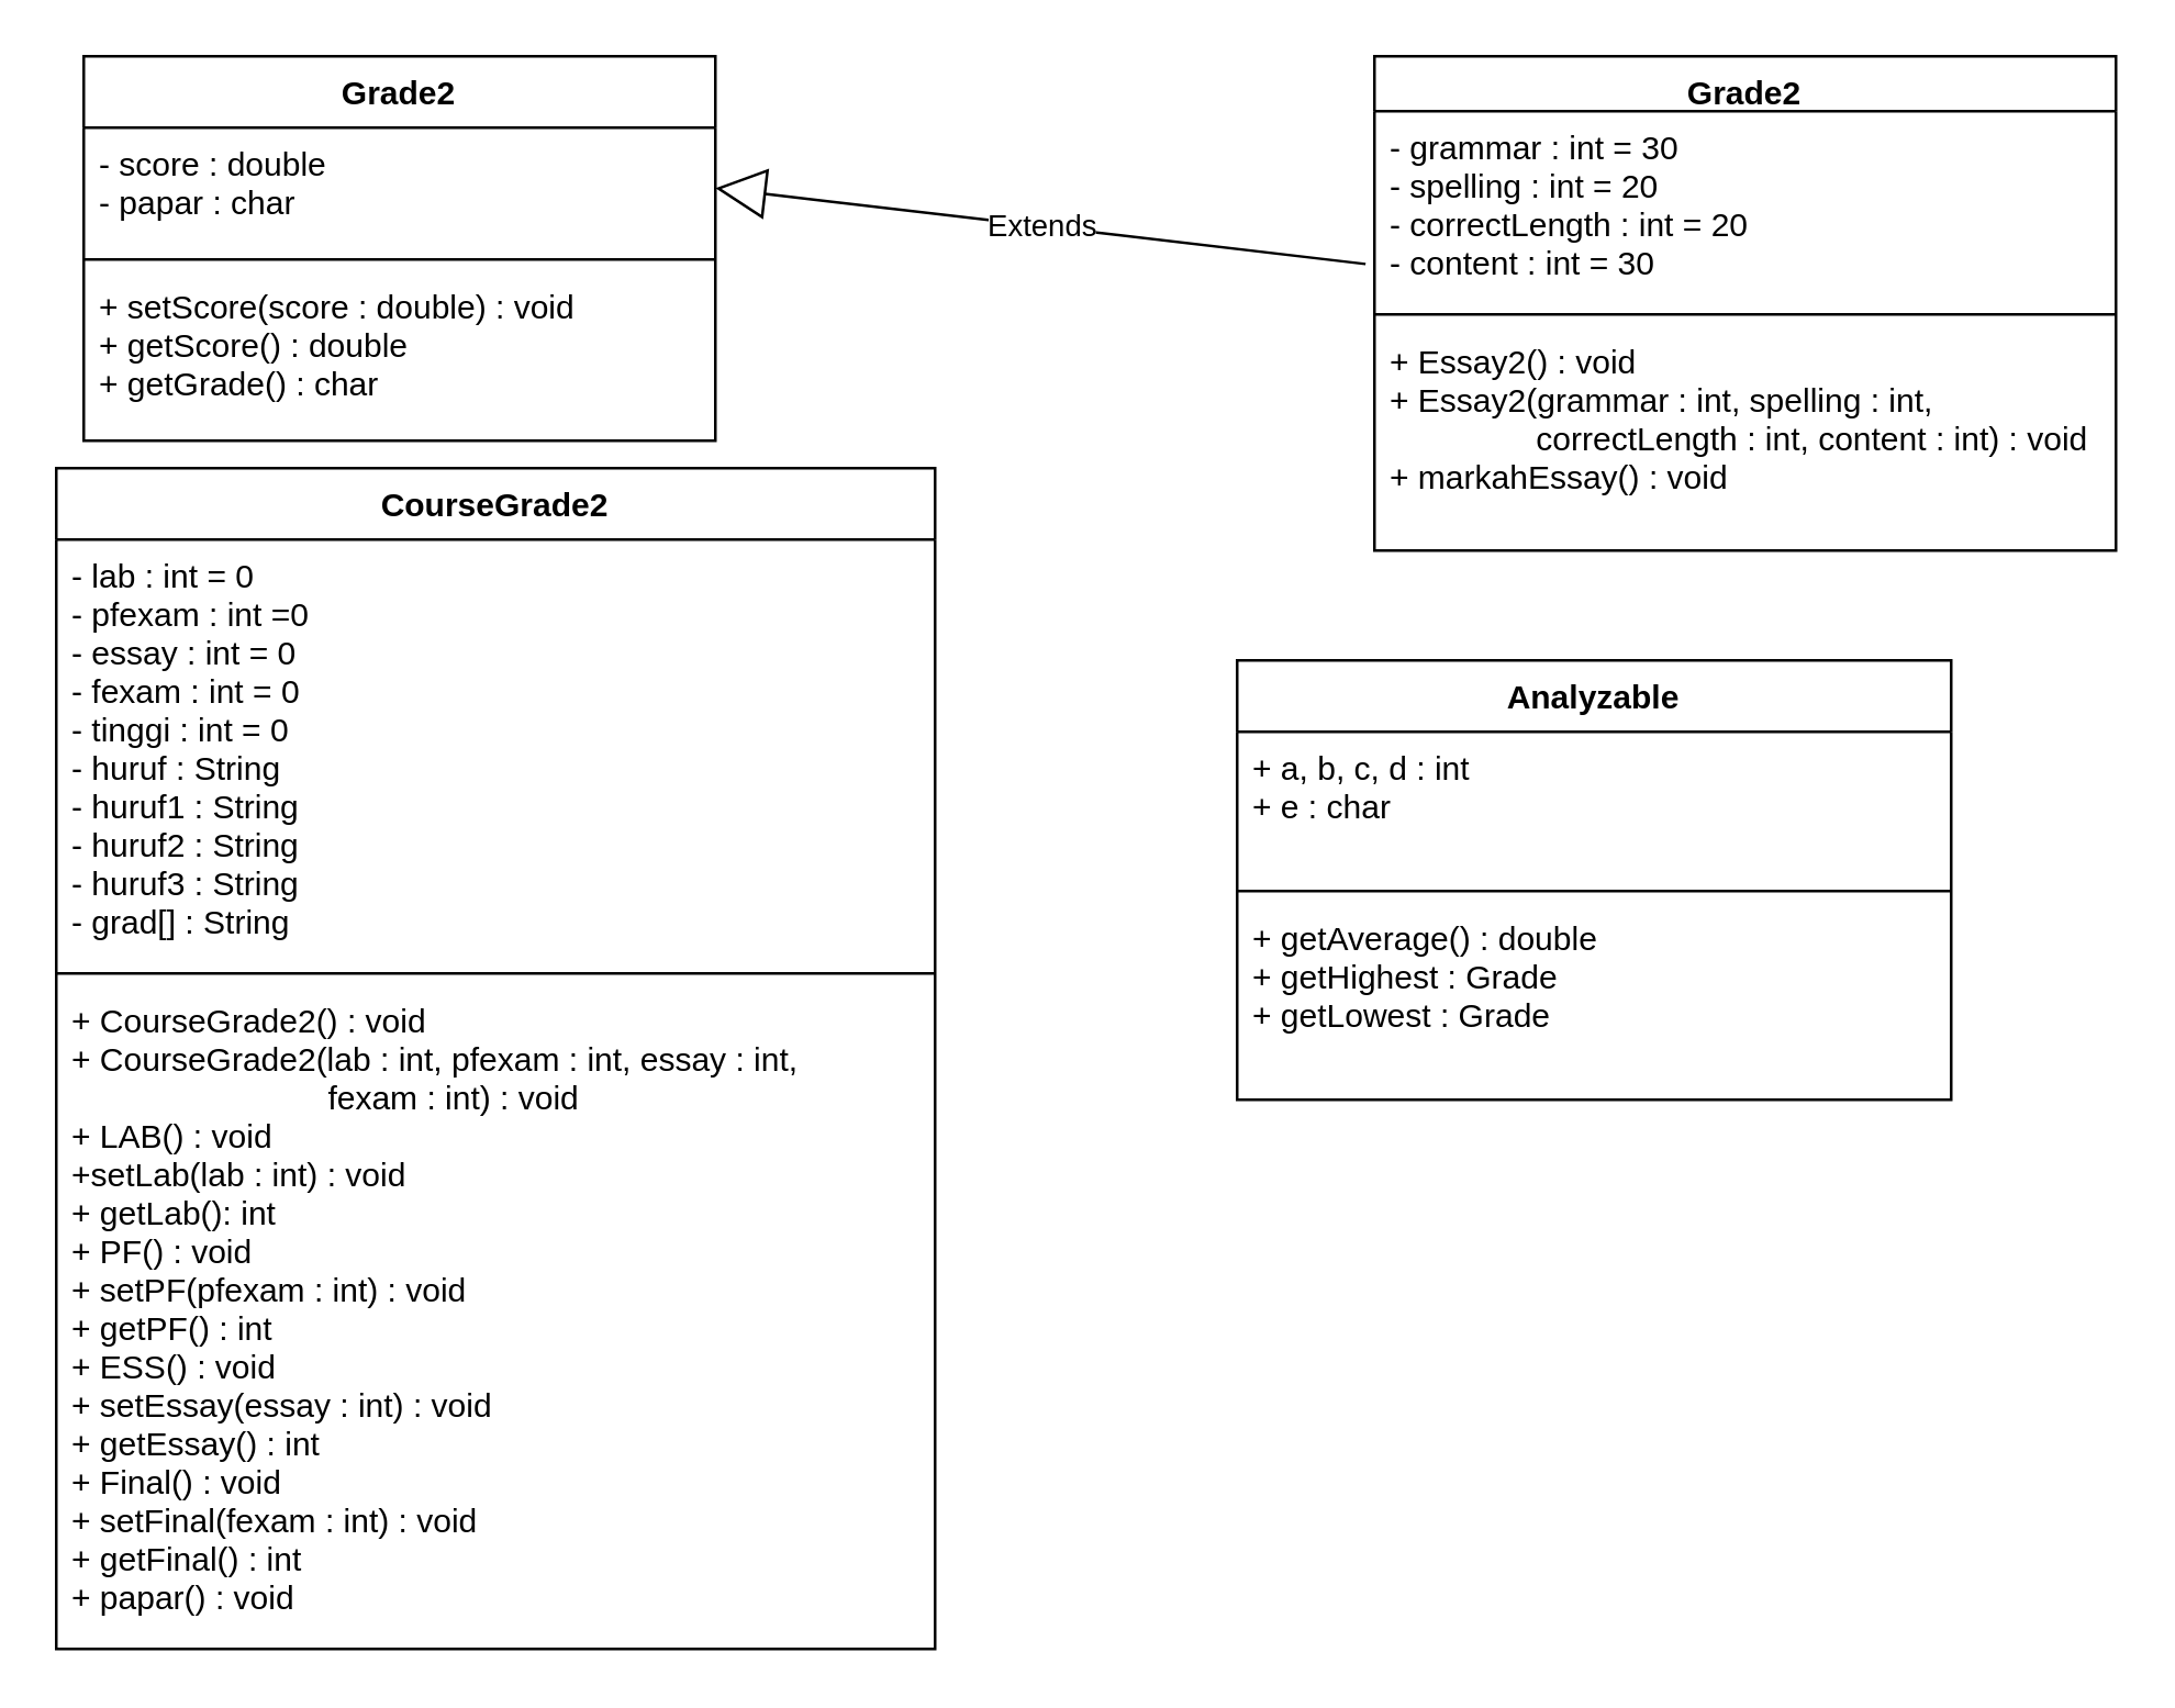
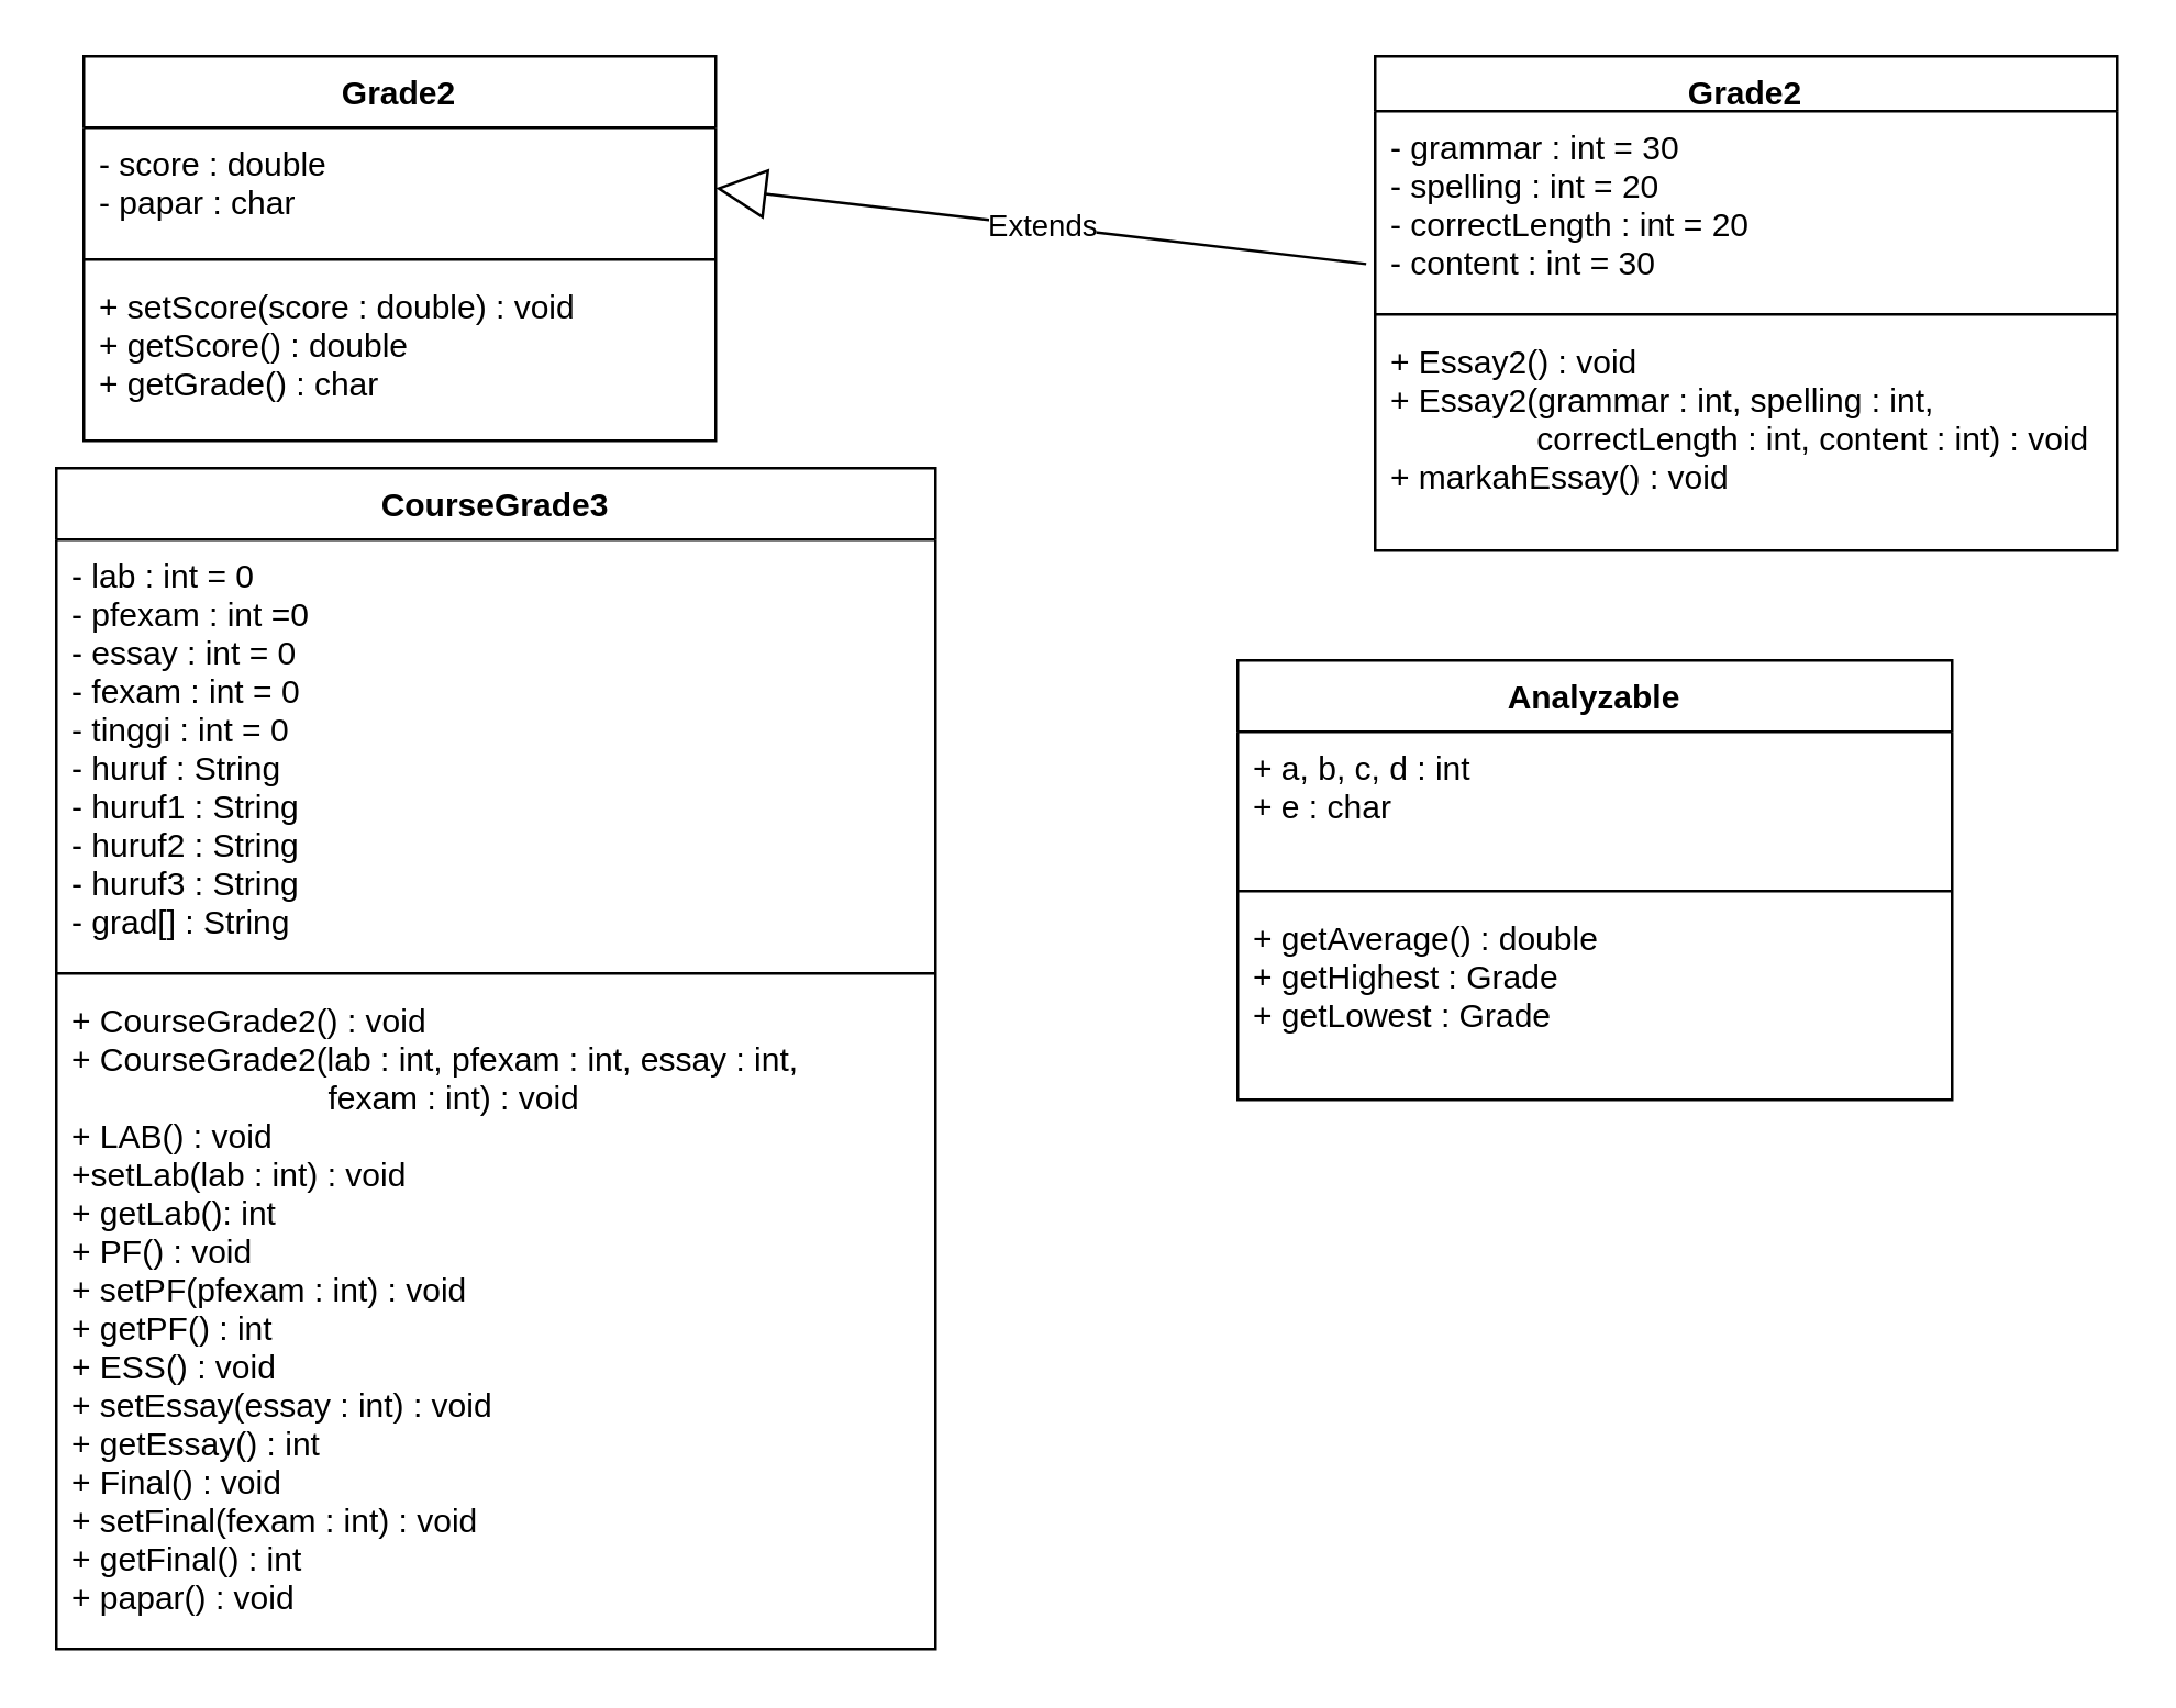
  <mxCell id="0" />
  <mxCell id="1" parent="0" />
  <mxCell id="2" value="Grade2" style="swimlane;fontStyle=1;align=center;verticalAlign=top;childLayout=stackLayout;horizontal=1;startSize=26;horizontalStack=0;resizeParent=1;resizeParentMax=0;resizeLast=0;collapsible=1;marginBottom=0;" parent="1" vertex="1"><mxGeometry x="30" y="20" width="230" height="140" as="geometry" /></mxCell>
  <mxCell id="3" value="- score : double&#10;- papar : char&#10;" style="text;strokeColor=none;fillColor=none;align=left;verticalAlign=top;spacingLeft=4;spacingRight=4;overflow=hidden;rotatable=0;points=[[0,0.5],[1,0.5]];portConstraint=eastwest;" parent="2" vertex="1"><mxGeometry y="26" width="230" height="44" as="geometry" /></mxCell>
  <mxCell id="4" value="" style="line;strokeWidth=1;fillColor=none;align=left;verticalAlign=middle;spacingTop=-1;spacingLeft=3;spacingRight=3;rotatable=0;labelPosition=right;points=[];portConstraint=eastwest;" parent="2" vertex="1"><mxGeometry y="70" width="230" height="8" as="geometry" /></mxCell>
  <mxCell id="5" value="+ setScore(score : double) : void&#10;+ getScore() : double&#10;+ getGrade() : char" style="text;strokeColor=none;fillColor=none;align=left;verticalAlign=top;spacingLeft=4;spacingRight=4;overflow=hidden;rotatable=0;points=[[0,0.5],[1,0.5]];portConstraint=eastwest;" parent="2" vertex="1"><mxGeometry y="78" width="230" height="62" as="geometry" /></mxCell>
  <mxCell id="6" value="Grade2" style="swimlane;fontStyle=1;align=center;verticalAlign=top;childLayout=stackLayout;horizontal=1;startSize=20;horizontalStack=0;resizeParent=1;resizeParentMax=0;resizeLast=0;collapsible=1;marginBottom=0;" parent="1" vertex="1"><mxGeometry x="500" y="20" width="270" height="180" as="geometry" /></mxCell>
  <mxCell id="7" value="- grammar : int = 30&#10;- spelling : int = 20&#10;- correctLength : int = 20&#10;- content : int = 30" style="text;strokeColor=none;fillColor=none;align=left;verticalAlign=top;spacingLeft=4;spacingRight=4;overflow=hidden;rotatable=0;points=[[0,0.5],[1,0.5]];portConstraint=eastwest;" parent="6" vertex="1"><mxGeometry y="20" width="270" height="70" as="geometry" /></mxCell>
  <mxCell id="8" value="" style="line;strokeWidth=1;fillColor=none;align=left;verticalAlign=middle;spacingTop=-1;spacingLeft=3;spacingRight=3;rotatable=0;labelPosition=right;points=[];portConstraint=eastwest;" parent="6" vertex="1"><mxGeometry y="90" width="270" height="8" as="geometry" /></mxCell>
  <mxCell id="9" value="+ Essay2() : void&#10;+ Essay2(grammar : int, spelling : int, &#10;                correctLength : int, content : int) : void&#10;+ markahEssay() : void" style="text;strokeColor=none;fillColor=none;align=left;verticalAlign=top;spacingLeft=4;spacingRight=4;overflow=hidden;rotatable=0;points=[[0,0.5],[1,0.5]];portConstraint=eastwest;" parent="6" vertex="1"><mxGeometry y="98" width="270" height="82" as="geometry" /></mxCell>
- <mxCell id="10" value="CourseGrade2" style="swimlane;fontStyle=1;align=center;verticalAlign=top;childLayout=stackLayout;horizontal=1;startSize=26;horizontalStack=0;resizeParent=1;resizeParentMax=0;resizeLast=0;collapsible=1;marginBottom=0;" parent="1" vertex="1"><mxGeometry x="20" y="170" width="320" height="430" as="geometry" /></mxCell>
+ <mxCell id="10" value="CourseGrade3" style="swimlane;fontStyle=1;align=center;verticalAlign=top;childLayout=stackLayout;horizontal=1;startSize=26;horizontalStack=0;resizeParent=1;resizeParentMax=0;resizeLast=0;collapsible=1;marginBottom=0;" parent="1" vertex="1"><mxGeometry x="20" y="170" width="320" height="430" as="geometry" /></mxCell>
  <mxCell id="11" value="- lab : int = 0&#10;- pfexam : int =0&#10;- essay : int = 0&#10;- fexam : int = 0&#10;- tinggi : int = 0&#10;- huruf : String&#10;- huruf1 : String&#10;- huruf2 : String&#10;- huruf3 : String&#10;- grad[] : String " style="text;strokeColor=none;fillColor=none;align=left;verticalAlign=top;spacingLeft=4;spacingRight=4;overflow=hidden;rotatable=0;points=[[0,0.5],[1,0.5]];portConstraint=eastwest;" parent="10" vertex="1"><mxGeometry y="26" width="320" height="154" as="geometry" /></mxCell>
  <mxCell id="12" value="" style="line;strokeWidth=1;fillColor=none;align=left;verticalAlign=middle;spacingTop=-1;spacingLeft=3;spacingRight=3;rotatable=0;labelPosition=right;points=[];portConstraint=eastwest;" parent="10" vertex="1"><mxGeometry y="180" width="320" height="8" as="geometry" /></mxCell>
  <mxCell id="13" value="+ CourseGrade2() : void&#10;+ CourseGrade2(lab : int, pfexam : int, essay : int,&#10;                            fexam : int) : void&#10;+ LAB() : void&#10;+setLab(lab : int) : void&#10;+ getLab(): int&#10;+ PF() : void&#10;+ setPF(pfexam : int) : void&#10;+ getPF() : int&#10;+ ESS() : void&#10;+ setEssay(essay : int) : void&#10;+ getEssay() : int&#10;+ Final() : void&#10;+ setFinal(fexam : int) : void&#10;+ getFinal() : int&#10;+ papar() : void&#10;" style="text;strokeColor=none;fillColor=none;align=left;verticalAlign=top;spacingLeft=4;spacingRight=4;overflow=hidden;rotatable=0;points=[[0,0.5],[1,0.5]];portConstraint=eastwest;" parent="10" vertex="1"><mxGeometry y="188" width="320" height="242" as="geometry" /></mxCell>
  <mxCell id="14" value="Extends" style="endArrow=block;endSize=16;endFill=0;html=1;entryX=1;entryY=0.5;entryDx=0;entryDy=0;exitX=-0.012;exitY=0.795;exitDx=0;exitDy=0;exitPerimeter=0;" parent="1" source="7" target="3" edge="1"><mxGeometry width="160" relative="1" as="geometry"><mxPoint x="340" y="150" as="sourcePoint" /><mxPoint x="490" y="250" as="targetPoint" /></mxGeometry></mxCell>
  <mxCell id="15" value="Analyzable" style="swimlane;fontStyle=1;align=center;verticalAlign=top;childLayout=stackLayout;horizontal=1;startSize=26;horizontalStack=0;resizeParent=1;resizeParentMax=0;resizeLast=0;collapsible=1;marginBottom=0;" parent="1" vertex="1"><mxGeometry x="450" y="240" width="260" height="160" as="geometry" /></mxCell>
  <mxCell id="16" value="+ a, b, c, d : int&#10;+ e : char" style="text;strokeColor=none;fillColor=none;align=left;verticalAlign=top;spacingLeft=4;spacingRight=4;overflow=hidden;rotatable=0;points=[[0,0.5],[1,0.5]];portConstraint=eastwest;" parent="15" vertex="1"><mxGeometry y="26" width="260" height="54" as="geometry" /></mxCell>
  <mxCell id="17" value="" style="line;strokeWidth=1;fillColor=none;align=left;verticalAlign=middle;spacingTop=-1;spacingLeft=3;spacingRight=3;rotatable=0;labelPosition=right;points=[];portConstraint=eastwest;" parent="15" vertex="1"><mxGeometry y="80" width="260" height="8" as="geometry" /></mxCell>
  <mxCell id="18" value="+ getAverage() : double&#10;+ getHighest : Grade&#10;+ getLowest : Grade" style="text;strokeColor=none;fillColor=none;align=left;verticalAlign=top;spacingLeft=4;spacingRight=4;overflow=hidden;rotatable=0;points=[[0,0.5],[1,0.5]];portConstraint=eastwest;" parent="15" vertex="1"><mxGeometry y="88" width="260" height="72" as="geometry" /></mxCell>
